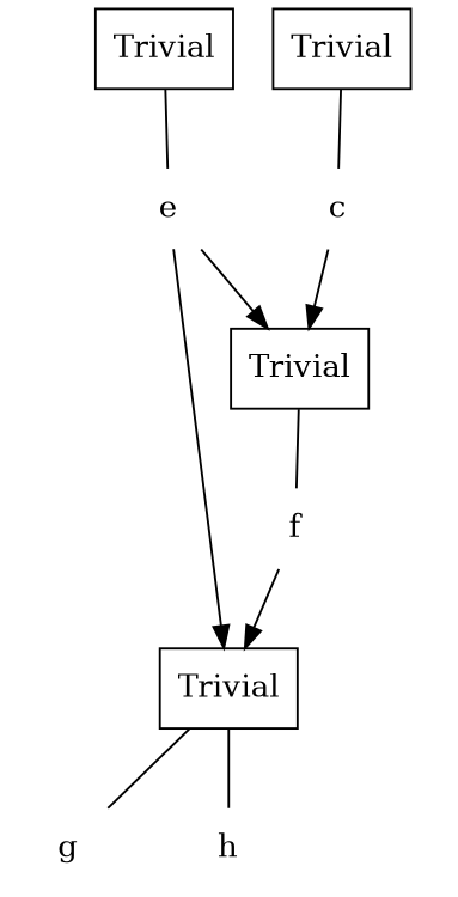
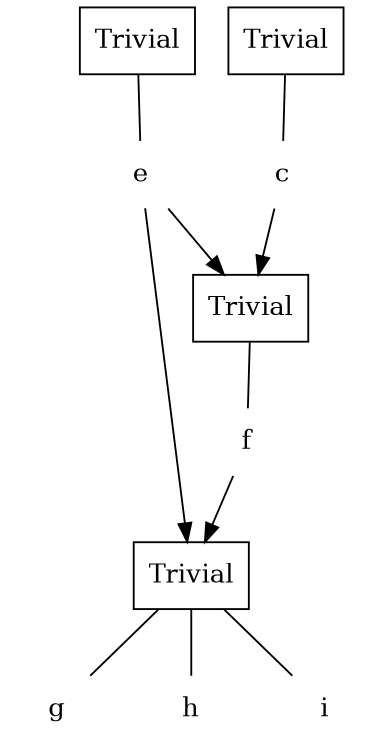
  digraph {
    node [shape=none]
    edge [arrowhead=none]
    n1 [fillcolor=transparent label=Trivial shape=box style=filled]
    n2 [fillcolor=white label=Trivial shape=box style=filled]
    n3 [fillcolor=white label=Trivial shape=box style=filled]
    n4 [fillcolor=white label=Trivial shape=box style=filled]
    n5 [label=f]
    n6 [label=c]
    n7 [label=e]
    n8 [label=g]
    n9 [label=h]
+   n10 [label=i]
    subgraph sub_1 {
      n1
      n2
      n3
      n4
    }
    subgraph sub_2 {
      n5
      n6
      n7
      n8
      n9
+     n10
    }
    n1 -> n5
    n2 -> n6
    n3 -> n7
    n4 -> n8
    n4 -> n9
+   n4 -> n10
    n5 -> n4 [arrowhead=normal]
    n6 -> n1 [arrowhead=normal]
    n7 -> n1 [arrowhead=normal]
    n7 -> n4 [arrowhead=normal]
  }
